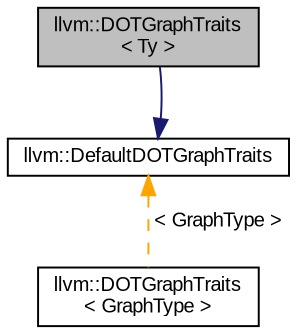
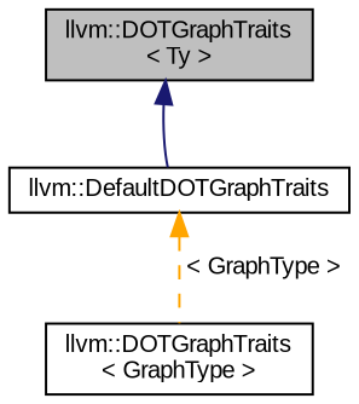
  digraph {
    fontname="Liberation Sans"
    node [color=black fontname="Liberation Sans" fontsize=10 shape=box]
    edge [dir=back fontname="Liberation Sans" fontsize=10 labelfontname=Helvetica labelfontsize=10]
    n1 [fillcolor=grey75 fontcolor=black height=0.2 label="llvm::DOTGraphTraits\l\< Ty \>" style=filled width=0.4]
    n2 [height=0.2 label="llvm::DOTGraphTraits\l\< GraphType \>" width=0.4]
    n3 [height=0.2 label="llvm::DefaultDOTGraphTraits" width=0.4]
-   n3 -> n1 [color=midnightblue style=solid]
+   n1 -> n3 [color=midnightblue style=solid]
    n3 -> n2 [color=orange label=" \< GraphType \>" style=dashed]
  }
